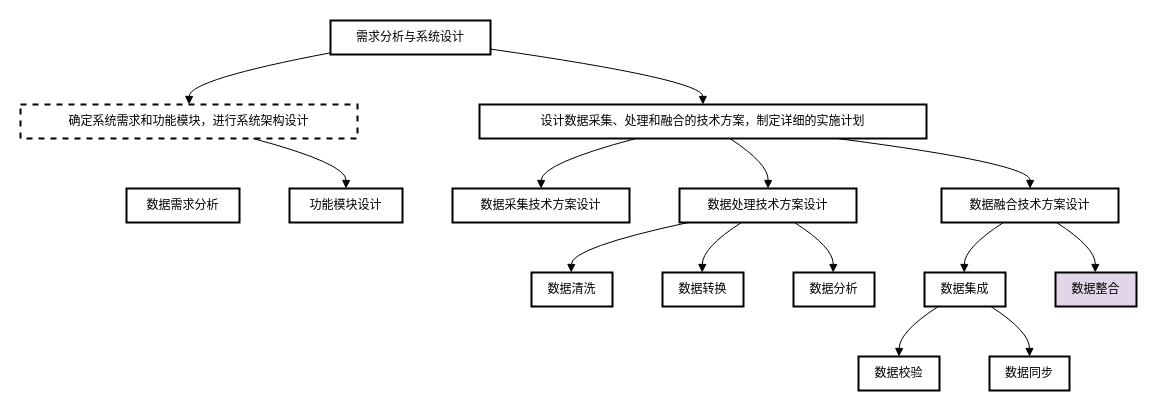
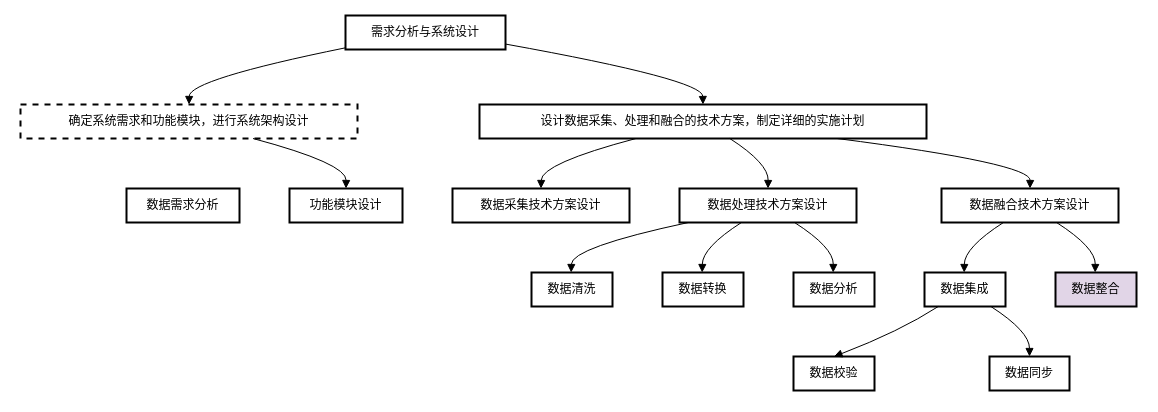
  <mxCell id="0" />
  <mxCell id="1" parent="0" />
- <mxCell id="2" value="需求分析与系统设计" style="whiteSpace=wrap;strokeWidth=2;" vertex="1" parent="1"><mxGeometry x="330" width="160" height="34" as="geometry" y="20" /></mxCell>
+ <mxCell id="2" value="需求分析与系统设计" style="whiteSpace=wrap;strokeWidth=2;" vertex="1" parent="1"><mxGeometry x="345" y="15" width="160" height="34" as="geometry" /></mxCell>
  <mxCell id="3" value="确定系统需求和功能模块，进行系统架构设计" style="whiteSpace=wrap;strokeWidth=2;dashed=1;" vertex="1" parent="1"><mxGeometry y="104" width="337" height="34" as="geometry" x="20" /></mxCell>
  <mxCell id="4" value="设计数据采集、处理和融合的技术方案，制定详细的实施计划" style="whiteSpace=wrap;strokeWidth=2;" vertex="1" parent="1"><mxGeometry x="479" y="104" width="447" height="34" as="geometry" /></mxCell>
  <mxCell id="5" value="数据需求分析" style="whiteSpace=wrap;strokeWidth=2;" vertex="1" parent="1"><mxGeometry x="126" y="188" width="113" height="34" as="geometry" /></mxCell>
  <mxCell id="6" value="功能模块设计" style="whiteSpace=wrap;strokeWidth=2;" vertex="1" parent="1"><mxGeometry x="289" y="188" width="113" height="34" as="geometry" /></mxCell>
  <mxCell id="7" value="数据采集技术方案设计" style="whiteSpace=wrap;strokeWidth=2;" vertex="1" parent="1"><mxGeometry x="452" y="188" width="177" height="34" as="geometry" /></mxCell>
  <mxCell id="8" value="数据处理技术方案设计" style="whiteSpace=wrap;strokeWidth=2;" vertex="1" parent="1"><mxGeometry x="679" y="188" width="177" height="34" as="geometry" /></mxCell>
  <mxCell id="9" value="数据融合技术方案设计" style="whiteSpace=wrap;strokeWidth=2;" vertex="1" parent="1"><mxGeometry x="941" y="188" width="177" height="34" as="geometry" /></mxCell>
  <mxCell id="10" value="数据清洗" style="whiteSpace=wrap;strokeWidth=2;" vertex="1" parent="1"><mxGeometry x="531" y="272" width="81" height="34" as="geometry" /></mxCell>
  <mxCell id="11" value="数据转换" style="whiteSpace=wrap;strokeWidth=2;" vertex="1" parent="1"><mxGeometry x="662" y="272" width="81" height="34" as="geometry" /></mxCell>
  <mxCell id="12" value="数据分析" style="whiteSpace=wrap;strokeWidth=2;" vertex="1" parent="1"><mxGeometry x="793" y="272" width="81" height="34" as="geometry" /></mxCell>
  <mxCell id="13" value="数据集成" style="whiteSpace=wrap;strokeWidth=2;" vertex="1" parent="1"><mxGeometry x="924" y="272" width="81" height="34" as="geometry" /></mxCell>
  <mxCell id="14" value="数据整合" style="whiteSpace=wrap;strokeWidth=2;fillColor=#e1d5e7;" vertex="1" parent="1"><mxGeometry x="1055" y="272" width="81" height="34" as="geometry" /></mxCell>
- <mxCell id="15" value="数据校验" style="whiteSpace=wrap;strokeWidth=2;" vertex="1" parent="1"><mxGeometry x="858" y="356" width="81" height="34" as="geometry" /></mxCell>
+ <mxCell id="15" value="数据校验" style="whiteSpace=wrap;strokeWidth=2;" vertex="1" parent="1"><mxGeometry x="793" y="356" width="81" height="34" as="geometry" /></mxCell>
  <mxCell id="16" value="数据同步" style="whiteSpace=wrap;strokeWidth=2;" vertex="1" parent="1"><mxGeometry x="989" y="356" width="80" height="34" as="geometry" /></mxCell>
  <mxCell id="17" value="" style="curved=1;startArrow=none;endArrow=block;exitX=0;exitY=0.95;entryX=0.5;entryY=0;" edge="1" parent="1" source="2" target="3"><mxGeometry relative="1" as="geometry"><Array as="points"><mxPoint x="189" y="79" /></Array></mxGeometry></mxCell>
  <mxCell id="18" value="" style="curved=1;startArrow=none;endArrow=block;exitX=1;exitY=0.84;entryX=0.5;entryY=0;" edge="1" parent="1" source="2" target="4"><mxGeometry relative="1" as="geometry"><Array as="points"><mxPoint x="702" y="79" /></Array></mxGeometry></mxCell>
  <mxCell id="19" value="" style="curved=1;startArrow=none;endArrow=block;exitX=0.69;exitY=1;entryX=0.5;entryY=0;" edge="1" parent="1" source="3" target="6"><mxGeometry relative="1" as="geometry"><Array as="points"><mxPoint x="346" y="163" /></Array></mxGeometry></mxCell>
  <mxCell id="20" value="" style="curved=1;startArrow=none;endArrow=block;exitX=0.35;exitY=1;entryX=0.5;entryY=0;" edge="1" parent="1" source="4" target="7"><mxGeometry relative="1" as="geometry"><Array as="points"><mxPoint x="541" y="163" /></Array></mxGeometry></mxCell>
  <mxCell id="21" value="" style="curved=1;startArrow=none;endArrow=block;exitX=0.56;exitY=1;entryX=0.5;entryY=0;" edge="1" parent="1" source="4" target="8"><mxGeometry relative="1" as="geometry"><Array as="points"><mxPoint x="768" y="163" /></Array></mxGeometry></mxCell>
  <mxCell id="22" value="" style="curved=1;startArrow=none;endArrow=block;exitX=0.8;exitY=1;entryX=0.5;entryY=0;" edge="1" parent="1" source="4" target="9"><mxGeometry relative="1" as="geometry"><Array as="points"><mxPoint x="1030" y="163" /></Array></mxGeometry></mxCell>
  <mxCell id="23" value="" style="curved=1;startArrow=none;endArrow=block;exitX=0.05;exitY=1;entryX=0.49;entryY=0;" edge="1" parent="1" source="8" target="10"><mxGeometry relative="1" as="geometry"><Array as="points"><mxPoint x="571" y="247" /></Array></mxGeometry></mxCell>
  <mxCell id="24" value="" style="curved=1;startArrow=none;endArrow=block;exitX=0.35;exitY=1;entryX=0.49;entryY=0;" edge="1" parent="1" source="8" target="11"><mxGeometry relative="1" as="geometry"><Array as="points"><mxPoint x="702" y="247" /></Array></mxGeometry></mxCell>
  <mxCell id="25" value="" style="curved=1;startArrow=none;endArrow=block;exitX=0.65;exitY=1;entryX=0.49;entryY=0;" edge="1" parent="1" source="8" target="12"><mxGeometry relative="1" as="geometry"><Array as="points"><mxPoint x="833" y="247" /></Array></mxGeometry></mxCell>
  <mxCell id="26" value="" style="curved=1;startArrow=none;endArrow=block;exitX=0.35;exitY=1;entryX=0.49;entryY=0;" edge="1" parent="1" source="9" target="13"><mxGeometry relative="1" as="geometry"><Array as="points"><mxPoint x="964" y="247" /></Array></mxGeometry></mxCell>
  <mxCell id="27" value="" style="curved=1;startArrow=none;endArrow=block;exitX=0.65;exitY=1;entryX=0.49;entryY=0;" edge="1" parent="1" source="9" target="14"><mxGeometry relative="1" as="geometry"><Array as="points"><mxPoint x="1095" y="247" /></Array></mxGeometry></mxCell>
  <mxCell id="28" value="" style="curved=1;startArrow=none;endArrow=block;exitX=0.17;exitY=1;entryX=0.5;entryY=0;" edge="1" parent="1" source="13" target="15"><mxGeometry relative="1" as="geometry"><Array as="points"><mxPoint x="899" y="331" /></Array></mxGeometry></mxCell>
  <mxCell id="29" value="" style="curved=1;startArrow=none;endArrow=block;exitX=0.82;exitY=1;entryX=0.5;entryY=0;" edge="1" parent="1" source="13" target="16"><mxGeometry relative="1" as="geometry"><Array as="points"><mxPoint x="1029" y="331" /></Array></mxGeometry></mxCell>
